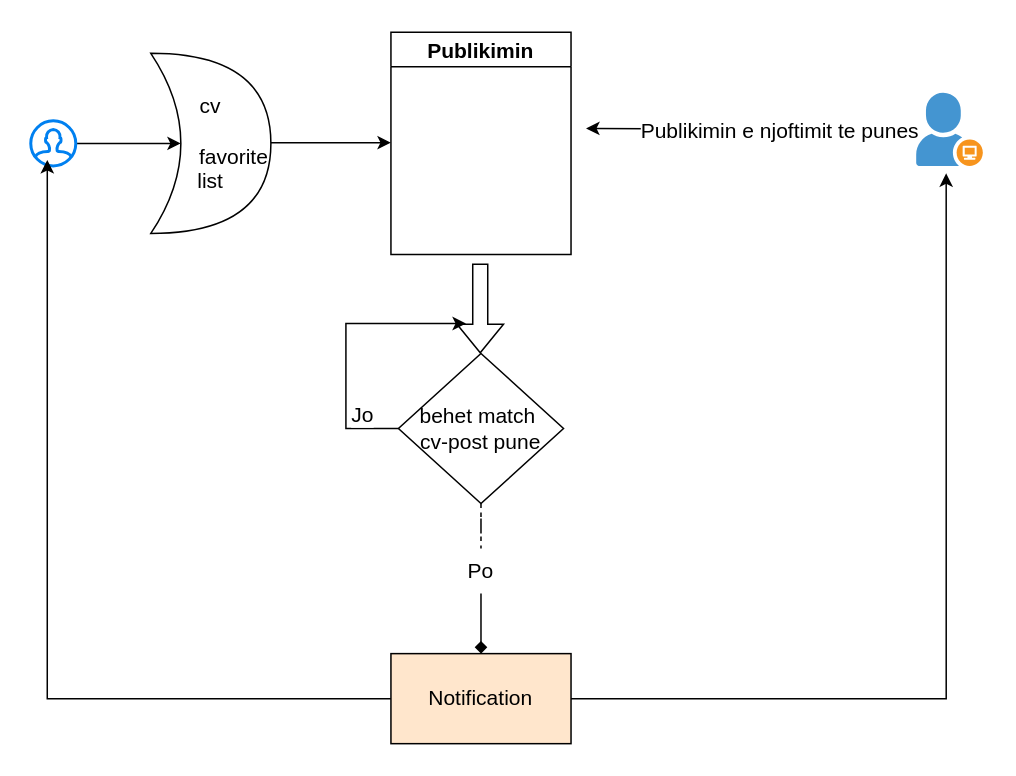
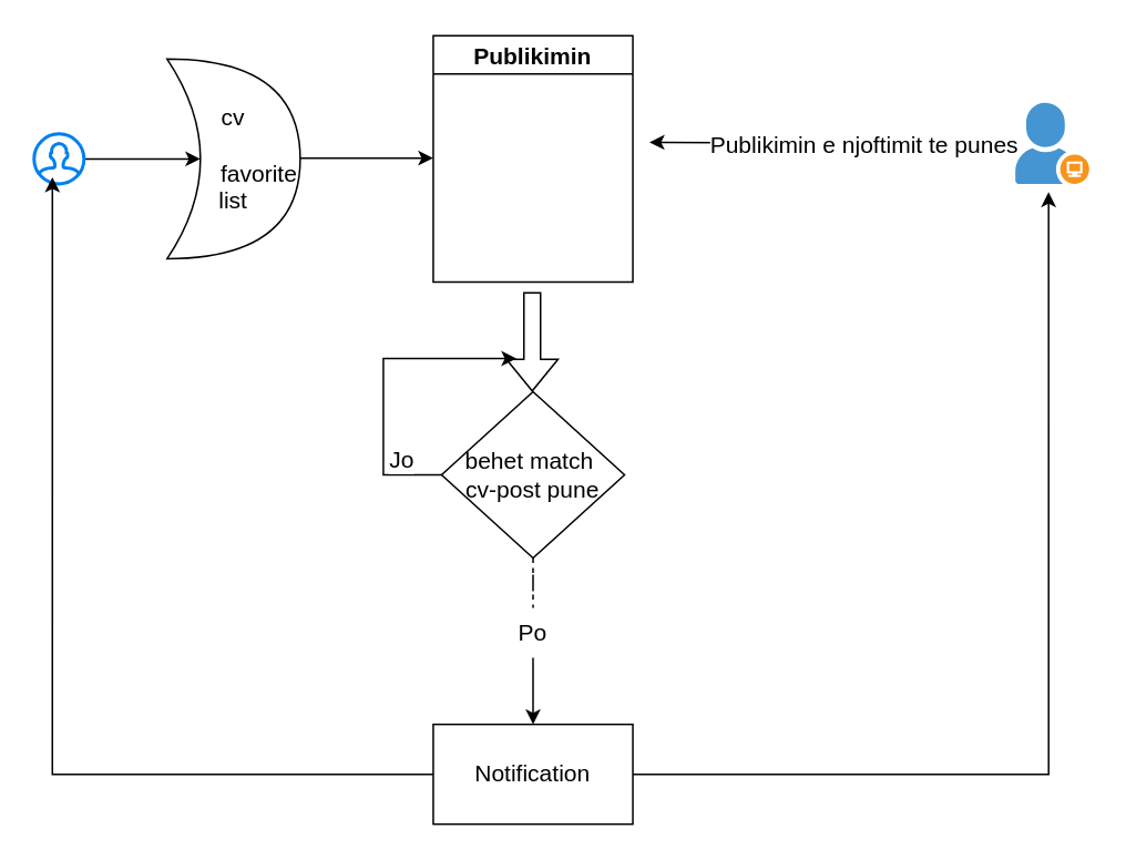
  <mxCell id="0" />
  <mxCell id="1" parent="0" />
  <mxCell id="2" style="edgeStyle=orthogonalEdgeStyle;rounded=0;orthogonalLoop=1;jettySize=auto;html=1;exitX=1;exitY=0.5;exitDx=0;exitDy=0;exitPerimeter=0;fontSize=14;" edge="1" parent="1"><mxGeometry relative="1" as="geometry"><mxPoint x="260" y="94.5" as="targetPoint" /><mxPoint x="180" y="94.5" as="sourcePoint" /></mxGeometry></mxCell>
  <mxCell id="3" value="Publikimin" style="swimlane;fontSize=14;" vertex="1" parent="1"><mxGeometry x="260" y="20.95" width="120" height="148.1" as="geometry" /></mxCell>
  <mxCell id="4" style="edgeStyle=orthogonalEdgeStyle;rounded=0;orthogonalLoop=1;jettySize=auto;html=1;fontSize=14;" edge="1" parent="1" source="6"><mxGeometry relative="1" as="geometry"><mxPoint x="390" y="85" as="targetPoint" /></mxGeometry></mxCell>
  <mxCell id="5" value="Publikimin e njoftimit te punes" style="edgeLabel;html=1;align=center;verticalAlign=middle;resizable=0;points=[];fontSize=14;" vertex="1" connectable="0" parent="4"><mxGeometry x="-0.164" y="1" relative="1" as="geometry"><mxPoint as="offset" /></mxGeometry></mxCell>
  <mxCell id="6" value="" style="shadow=0;dashed=0;html=1;strokeColor=none;fillColor=#4495D1;labelPosition=center;verticalLabelPosition=bottom;verticalAlign=top;align=center;outlineConnect=0;shape=mxgraph.veeam.company_user;fontSize=14;" vertex="1" parent="1"><mxGeometry x="610" y="61.2" width="44.4" height="48.8" as="geometry" /></mxCell>
  <mxCell id="7" style="edgeStyle=orthogonalEdgeStyle;rounded=0;orthogonalLoop=1;jettySize=auto;html=1;entryX=0.25;entryY=0.5;entryDx=0;entryDy=0;entryPerimeter=0;fontSize=14;" edge="1" parent="1" source="8" target="9"><mxGeometry relative="1" as="geometry"><mxPoint x="70" y="95" as="targetPoint" /></mxGeometry></mxCell>
  <mxCell id="8" value="" style="html=1;verticalLabelPosition=bottom;align=center;labelBackgroundColor=#ffffff;verticalAlign=top;strokeWidth=2;strokeColor=#0080F0;shadow=0;dashed=0;shape=mxgraph.ios7.icons.user;fontSize=14;" vertex="1" parent="1"><mxGeometry x="20" y="80" width="30" height="30" as="geometry" /></mxCell>
  <mxCell id="9" value="cv&lt;br&gt;&lt;br&gt;&lt;span style=&quot;white-space: pre;&quot;&gt;&#09;&lt;/span&gt;favorite list" style="shape=xor;whiteSpace=wrap;html=1;fontSize=14;" vertex="1" parent="1"><mxGeometry x="100" y="35" width="80" height="120" as="geometry" /></mxCell>
  <mxCell id="10" value="" style="shape=flexArrow;endArrow=classic;html=1;rounded=0;fontSize=14;" edge="1" parent="1"><mxGeometry width="50" height="50" relative="1" as="geometry"><mxPoint x="319.5" y="175" as="sourcePoint" /><mxPoint x="319.5" y="235" as="targetPoint" /></mxGeometry></mxCell>
- <mxCell id="11" style="edgeStyle=orthogonalEdgeStyle;rounded=0;orthogonalLoop=1;jettySize=auto;html=1;exitX=0.5;exitY=1;exitDx=0;exitDy=0;fontSize=14;startArrow=none;endArrow=diamond;" edge="1" parent="1" source="18" target="17"><mxGeometry relative="1" as="geometry" /></mxCell>
+ <mxCell id="11" style="edgeStyle=orthogonalEdgeStyle;rounded=0;orthogonalLoop=1;jettySize=auto;html=1;exitX=0.5;exitY=1;exitDx=0;exitDy=0;fontSize=14;startArrow=none;" edge="1" parent="1" source="18" target="17"><mxGeometry relative="1" as="geometry" /></mxCell>
  <mxCell id="12" style="edgeStyle=orthogonalEdgeStyle;rounded=0;orthogonalLoop=1;jettySize=auto;html=1;exitX=0;exitY=0.5;exitDx=0;exitDy=0;fontSize=14;" edge="1" parent="1" source="14"><mxGeometry relative="1" as="geometry"><mxPoint x="310" y="215" as="targetPoint" /><Array as="points"><mxPoint x="230" y="285" /><mxPoint x="230" y="215" /></Array></mxGeometry></mxCell>
  <mxCell id="13" value="Jo" style="edgeLabel;html=1;align=center;verticalAlign=middle;resizable=0;points=[];fontSize=14;" vertex="1" connectable="0" parent="12"><mxGeometry x="0.368" y="1" relative="1" as="geometry"><mxPoint x="-12" y="61" as="offset" /></mxGeometry></mxCell>
  <mxCell id="14" value="behet match&amp;nbsp;&lt;br&gt;cv-post pune" style="rhombus;whiteSpace=wrap;html=1;fontSize=14;" vertex="1" parent="1"><mxGeometry x="265" y="235" width="110" height="100" as="geometry" /></mxCell>
  <mxCell id="15" style="edgeStyle=orthogonalEdgeStyle;rounded=0;orthogonalLoop=1;jettySize=auto;html=1;exitX=1;exitY=0.5;exitDx=0;exitDy=0;entryX=0.45;entryY=1.102;entryDx=0;entryDy=0;entryPerimeter=0;fontSize=14;" edge="1" parent="1" source="17" target="6"><mxGeometry relative="1" as="geometry" /></mxCell>
  <mxCell id="16" style="edgeStyle=orthogonalEdgeStyle;rounded=0;orthogonalLoop=1;jettySize=auto;html=1;exitX=0;exitY=0.5;exitDx=0;exitDy=0;entryX=0.367;entryY=0.867;entryDx=0;entryDy=0;entryPerimeter=0;fontSize=14;" edge="1" parent="1" source="17" target="8"><mxGeometry relative="1" as="geometry" /></mxCell>
- <mxCell id="17" value="Notification" style="rounded=0;whiteSpace=wrap;html=1;fontSize=14;fillColor=#ffe6cc;" vertex="1" parent="1"><mxGeometry x="260" y="435" width="120" height="60" as="geometry" /></mxCell>
+ <mxCell id="17" value="Notification" style="rounded=0;whiteSpace=wrap;html=1;fontSize=14;" vertex="1" parent="1"><mxGeometry x="260" y="435" width="120" height="60" as="geometry" /></mxCell>
  <mxCell id="18" value="Po" style="text;html=1;strokeColor=none;fillColor=none;align=center;verticalAlign=middle;whiteSpace=wrap;rounded=0;fontSize=14;" vertex="1" parent="1"><mxGeometry x="290" y="365" width="60" height="30" as="geometry" /></mxCell>
  <mxCell id="19" value="" style="edgeStyle=orthogonalEdgeStyle;rounded=0;orthogonalLoop=1;jettySize=auto;html=1;exitX=0.5;exitY=1;exitDx=0;exitDy=0;fontSize=14;endArrow=none;dashed=1;" edge="1" parent="1" source="14" target="18"><mxGeometry relative="1" as="geometry"><mxPoint x="320" y="335" as="sourcePoint" /><mxPoint x="320" y="415" as="targetPoint" /></mxGeometry></mxCell>
